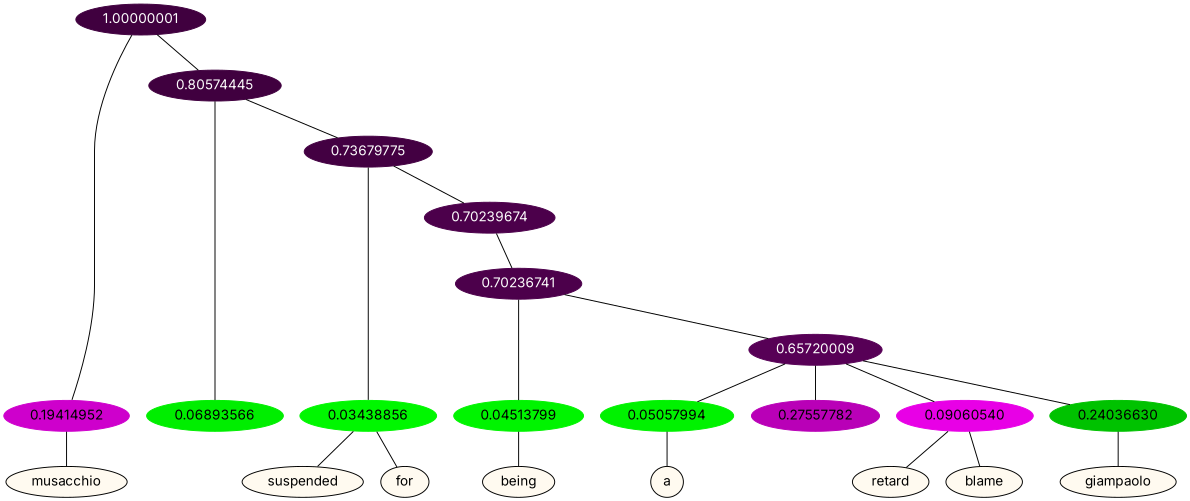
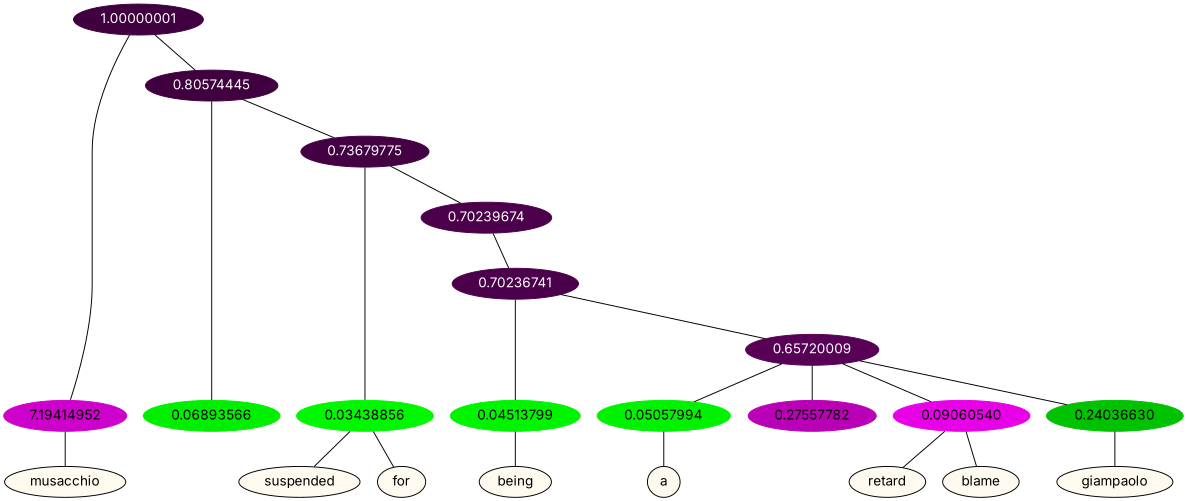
  graph {
    fontname=Inter
    node [color=black fontname=Inter format=png nodesep=0.001 ordering=out overlap_scaling=0.01 ranksep=0.001 style=filled]
    edge [fontname=Inter]
    n1 [fillcolor=floralwhite height=0.15 label=musacchio style="filled,solid" width=0.15]
    n2 [fillcolor=floralwhite height=0.15 label=suspended style="filled,solid" width=0.15]
    n3 [fillcolor=floralwhite height=0.15 label=for style="filled,solid" width=0.15]
    n4 [fillcolor=floralwhite height=0.15 label=being style="filled,solid" width=0.15]
    n5 [fillcolor=floralwhite height=0.15 label=a style="filled,solid" width=0.15]
    n6 [fillcolor=floralwhite height=0.15 label=retard style="filled,solid" width=0.15]
    n7 [fillcolor=floralwhite height=0.15 label=blame style="filled,solid" width=0.15]
    n8 [fillcolor=floralwhite height=0.15 label=giampaolo style="filled,solid" width=0.15]
-   n9 [color="0.835 1.000 0.806" fontcolor=black height=0.15 label=0.19414952 width=0.15]
+   n9 [color="0.835 1.000 0.806" fontcolor=black height=0.15 label=7.19414952 width=0.15]
    n10 [color="0.334 1.000 0.931" fontcolor=black height=0.15 label=0.06893566 width=0.15]
    n11 [color="0.334 1.000 0.966" fontcolor=black height=0.15 label=0.03438856 width=0.15]
    n12 [color="0.334 1.000 0.955" fontcolor=black height=0.15 label=0.04513799 width=0.15]
    n13 [color="0.334 1.000 0.949" fontcolor=black height=0.15 label=0.05057994 width=0.15]
    n14 [color="0.835 1.000 0.724" fontcolor=black height=0.15 label=0.27557782 width=0.15]
    n15 [color="0.835 1.000 0.909" fontcolor=black height=0.15 label=0.09060540 width=0.15]
    n16 [color="0.334 1.000 0.760" fontcolor=black height=0.15 label=0.24036630 width=0.15]
    n17 [color="0.835 1.000 0.250" fontcolor=grey99 height=0.15 label=1.00000001 width=0.15]
    n18 [color="0.835 1.000 0.250" fontcolor=grey99 height=0.15 label=0.80574445 width=0.15]
    n19 [color="0.835 1.000 0.263" fontcolor=grey99 height=0.15 label=0.73679775 width=0.15]
    n20 [color="0.835 1.000 0.298" fontcolor=grey99 height=0.15 label=0.70239674 width=0.15]
    n21 [color="0.835 1.000 0.298" fontcolor=grey99 height=0.15 label=0.70236741 width=0.15]
    n22 [color="0.835 1.000 0.343" fontcolor=grey99 height=0.15 label=0.65720009 width=0.15]
    subgraph sub_1 {
      rank=same
      n1
      n2
      n3
      n4
      n5
      n6
      n7
      n8
    }
    subgraph sub_2 {
      rank=same
      n9
      n10
      n11
      n12
      n13
      n14
      n15
      n16
    }
    n9 -- n1
    n11 -- n2
    n11 -- n3
    n12 -- n4
    n13 -- n5
    n15 -- n6
    n15 -- n7
    n16 -- n8
    n17 -- n9
    n17 -- n18
    n18 -- n10
    n18 -- n19
    n19 -- n11
    n19 -- n20
    n20 -- n21
    n21 -- n12
    n21 -- n22
    n22 -- n13
    n22 -- n14
    n22 -- n15
    n22 -- n16
  }
